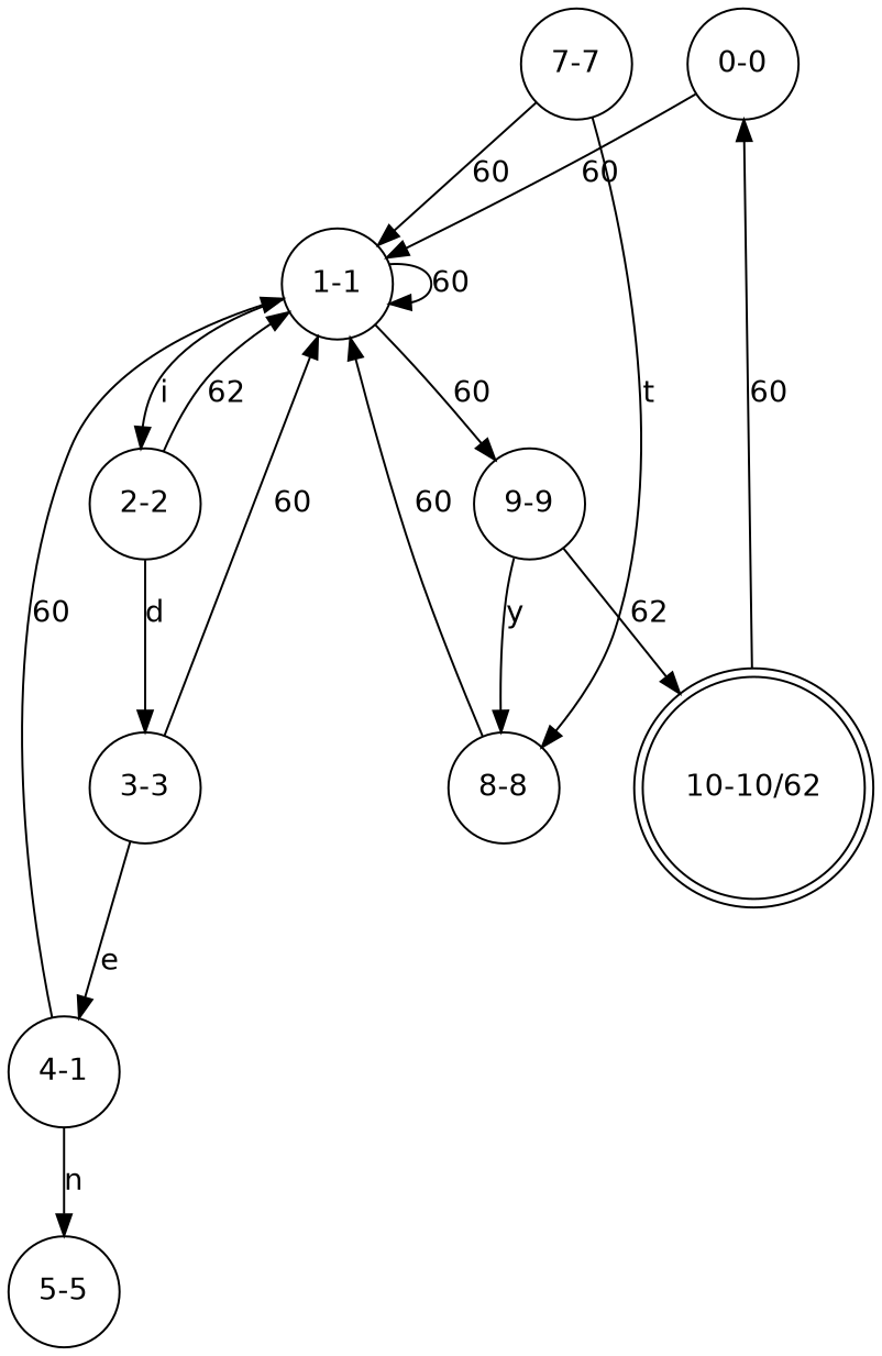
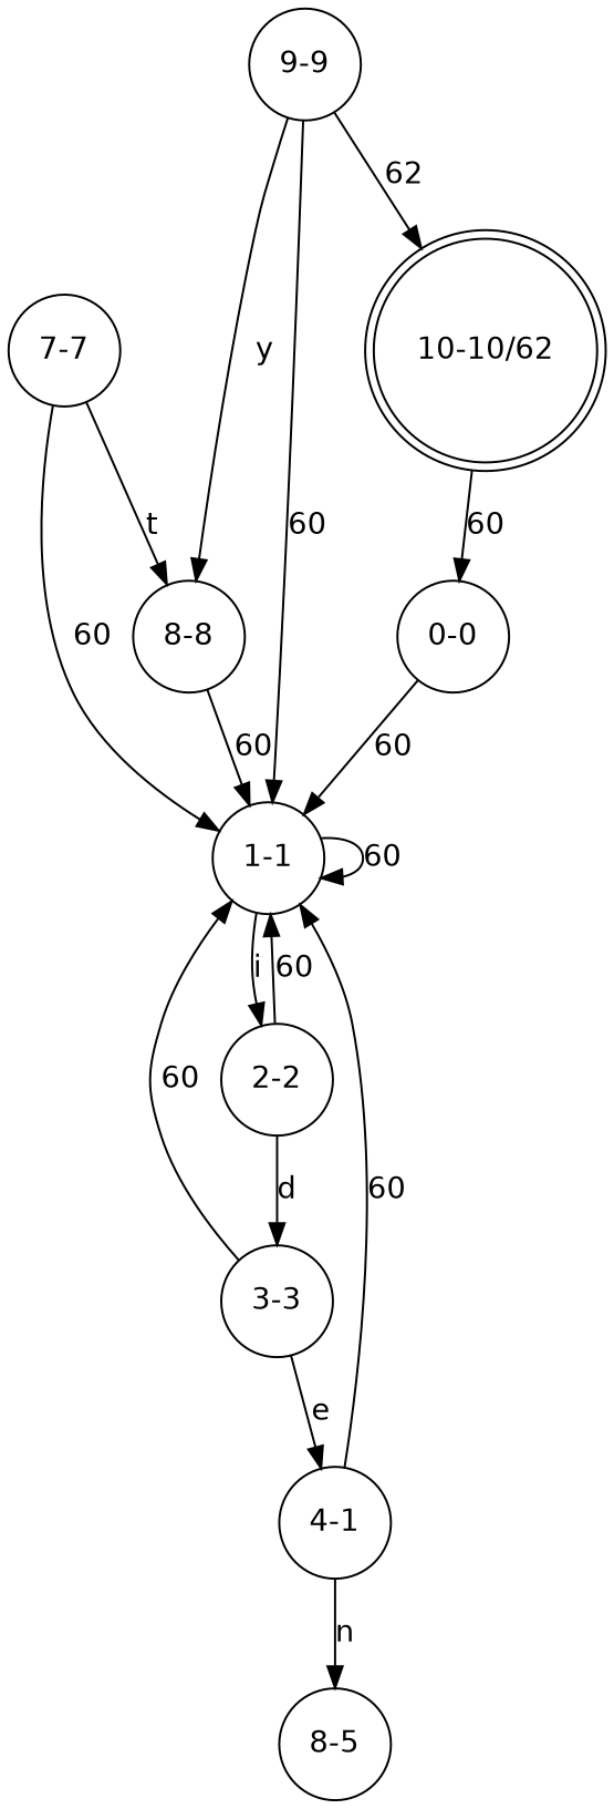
  digraph {
    fontname="DejaVu Sans"
    node [fontname="DejaVu Sans" shape=circle]
    edge [fontname="DejaVu Sans"]
    n1 [label="0-0"]
    n2 [label="1-1"]
    n3 [label="2-2"]
    n4 [label="3-3"]
    n5 [label="4-1"]
-   n6 [label="5-5"]
+   n6 [label="8-5"]
    n7 [label="7-7"]
    n8 [label="8-8"]
    n9 [label="9-9"]
    n10 [label="10-10/62" shape=doublecircle]
    n1 -> n2 [label=60]
    n2 -> n2 [label=60]
    n2 -> n3 [label=i]
-   n3 -> n2 [label=62]
+   n3 -> n2 [label=60]
    n3 -> n4 [label=d]
    n4 -> n2 [label=60]
    n4 -> n5 [label=e]
    n5 -> n2 [label=60]
    n5 -> n6 [label=n]
    n7 -> n2 [label=60]
    n7 -> n8 [label=t]
    n8 -> n2 [label=60]
-   n2 -> n9 [label=60]
+   n9 -> n2 [label=60]
    n9 -> n8 [label=y]
    n9 -> n10 [label=62]
    n10 -> n1 [label=60]
  }
